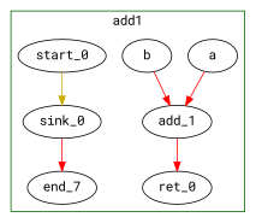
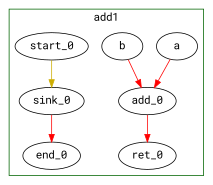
  digraph {
    fontname="Roboto Mono"
    splines=spline
    node [bbID=1 fontname="Roboto Mono" in="in1:32" out="out1:32" type=Entry]
    edge [color=red fontname="Roboto Mono" from=out1 to=in1]
    a
-   add_0 [II=1 delay=1.693 in="in1:32 in2:32 " latency=0 op=add_op out="out1:32 " type=Operator label=add_1]
+   add_0 [II=1 delay=1.693 in="in1:32 in2:32 " latency=0 op=add_op out="out1:32 " type=Operator]
    b
    ret_0 [II=1 delay=0.000 in="in1:32 " latency=0 op=ret_op out="out1:32 " type=Operator]
-   end_0 [bbID=0 in="in1:32 " type=Exit label=end_7]
+   end_0 [bbID=0 in="in1:32 " type=Exit]
    start_0 [control=true in="in1:0" out="out1:0"]
    sink_0 [bbID=0 in="in1:0" type=Sink out=""]
    subgraph cluster_1 {
      color=darkgreen
      label=add1
      a
      add_0
      b
      ret_0
      end_0
      start_0
      sink_0
    }
    a -> add_0
    add_0 -> ret_0
    b -> add_0 [to=in2]
    start_0 -> sink_0 [color=gold3]
    sink_0 -> end_0
  }
